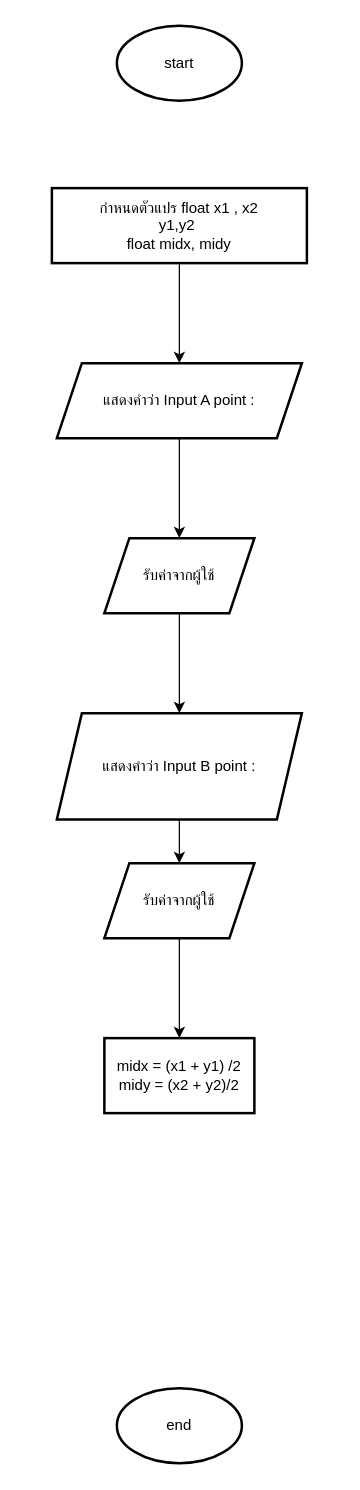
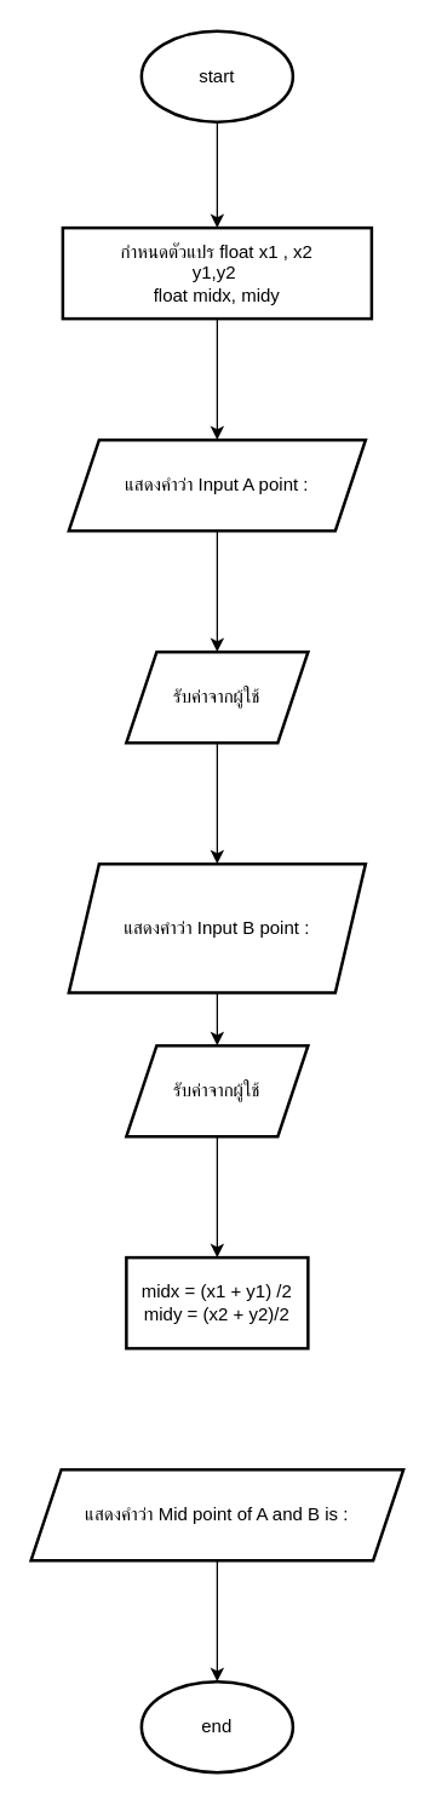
  <mxCell id="0" />
  <mxCell id="1" parent="0" />
+ <mxCell id="2" value="" style="edgeStyle=orthogonalEdgeStyle;rounded=0;orthogonalLoop=1;jettySize=auto;html=1;" edge="1" parent="1" source="3" target="5"><mxGeometry relative="1" as="geometry" /></mxCell>
  <mxCell id="3" value="start" style="strokeWidth=2;html=1;shape=mxgraph.flowchart.start_1;whiteSpace=wrap;" vertex="1" parent="1"><mxGeometry x="93" y="20" width="100" height="60" as="geometry" /></mxCell>
  <mxCell id="4" value="" style="edgeStyle=orthogonalEdgeStyle;rounded=0;orthogonalLoop=1;jettySize=auto;html=1;" edge="1" parent="1" source="5" target="7"><mxGeometry relative="1" as="geometry" /></mxCell>
  <mxCell id="5" value="กำหนดตัวแปร float x1 , x2&lt;div&gt;y1,y2&amp;nbsp;&lt;/div&gt;&lt;div&gt;float midx, midy&lt;/div&gt;" style="whiteSpace=wrap;html=1;strokeWidth=2;" vertex="1" parent="1"><mxGeometry x="41" y="150" width="204" height="60" as="geometry" /></mxCell>
  <mxCell id="6" value="" style="edgeStyle=orthogonalEdgeStyle;rounded=0;orthogonalLoop=1;jettySize=auto;html=1;" edge="1" parent="1" source="7" target="9"><mxGeometry relative="1" as="geometry" /></mxCell>
  <mxCell id="7" value="แสดงคำว่า Input A point :" style="shape=parallelogram;perimeter=parallelogramPerimeter;whiteSpace=wrap;html=1;fixedSize=1;strokeWidth=2;" vertex="1" parent="1"><mxGeometry x="45" y="290" width="196" height="60" as="geometry" /></mxCell>
  <mxCell id="8" value="" style="edgeStyle=orthogonalEdgeStyle;rounded=0;orthogonalLoop=1;jettySize=auto;html=1;" edge="1" parent="1" source="9" target="11"><mxGeometry relative="1" as="geometry" /></mxCell>
  <mxCell id="9" value="รับค่าจากผู้ใช้" style="shape=parallelogram;perimeter=parallelogramPerimeter;whiteSpace=wrap;html=1;fixedSize=1;strokeWidth=2;" vertex="1" parent="1"><mxGeometry x="83" y="430" width="120" height="60" as="geometry" /></mxCell>
  <mxCell id="10" value="" style="edgeStyle=orthogonalEdgeStyle;rounded=0;orthogonalLoop=1;jettySize=auto;html=1;" edge="1" parent="1" source="11" target="13"><mxGeometry relative="1" as="geometry" /></mxCell>
  <mxCell id="11" value="แสดงคำว่า Input B point :" style="shape=parallelogram;perimeter=parallelogramPerimeter;whiteSpace=wrap;html=1;fixedSize=1;strokeWidth=2;" vertex="1" parent="1"><mxGeometry x="45" y="570" width="196" height="85" as="geometry" /></mxCell>
  <mxCell id="12" value="" style="edgeStyle=orthogonalEdgeStyle;rounded=0;orthogonalLoop=1;jettySize=auto;html=1;" edge="1" parent="1" source="13" target="14"><mxGeometry relative="1" as="geometry" /></mxCell>
  <mxCell id="13" value="รับค่าจากผู้ใช้" style="shape=parallelogram;perimeter=parallelogramPerimeter;whiteSpace=wrap;html=1;fixedSize=1;strokeWidth=2;" vertex="1" parent="1"><mxGeometry x="83" y="690" width="120" height="60" as="geometry" /></mxCell>
  <mxCell id="14" value="midx = (x1 + y1) /2&lt;div&gt;midy = (x2 + y2)/2&lt;/div&gt;" style="whiteSpace=wrap;html=1;strokeWidth=2;" vertex="1" parent="1"><mxGeometry x="83" y="830" width="120" height="60" as="geometry" /></mxCell>
+ <mxCell id="15" value="" style="edgeStyle=orthogonalEdgeStyle;rounded=0;orthogonalLoop=1;jettySize=auto;html=1;" edge="1" parent="1" source="16" target="17"><mxGeometry relative="1" as="geometry" /></mxCell>
+ <mxCell id="16" value="แสดงคำว่า Mid point of A and B is :" style="shape=parallelogram;perimeter=parallelogramPerimeter;whiteSpace=wrap;html=1;fixedSize=1;strokeWidth=2;" vertex="1" parent="1"><mxGeometry x="20" y="970" width="246" height="60" as="geometry" /></mxCell>
  <mxCell id="17" value="end" style="strokeWidth=2;html=1;shape=mxgraph.flowchart.start_1;whiteSpace=wrap;" vertex="1" parent="1"><mxGeometry x="93" y="1110" width="100" height="60" as="geometry" /></mxCell>
